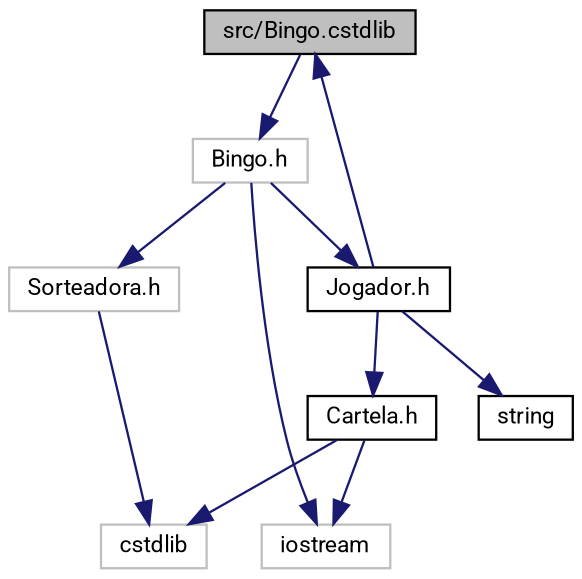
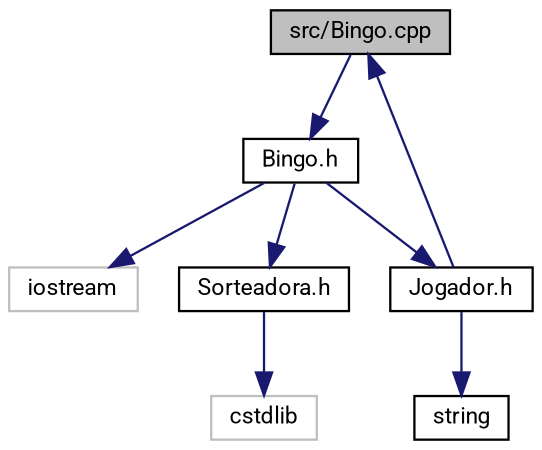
  digraph {
    fontname=Roboto
    node [color=black fillcolor=white fontname=Roboto fontsize=10 shape=record style=filled]
    edge [color=midnightblue fontname=Roboto fontsize=10 labelfontname=Helvetica labelfontsize=10 style=solid]
-   n1 [fillcolor=grey75 fontcolor=black height=0.2 label="src/Bingo.cstdlib" width=0.4]
-   n2 [color=grey75 height=0.2 label="Bingo.h" width=0.4]
+   n1 [fillcolor=grey75 fontcolor=black height=0.2 label="src/Bingo.cpp" width=0.4]
+   n2 [height=0.2 label="Bingo.h" width=0.4]
    n3 [color=grey75 height=0.2 label=iostream width=0.4]
    n4 [height=0.2 label="Jogador.h" width=0.4]
-   n5 [color=grey75 height=0.2 label="Sorteadora.h" width=0.4]
-   n6 [height=0.2 label="Cartela.h" width=0.4]
+   n5 [height=0.2 label="Sorteadora.h" width=0.4]
    n7 [height=0.2 label=string width=0.4]
    n8 [color=grey75 height=0.2 label=cstdlib width=0.4]
    n1 -> n2
    n2 -> n3
    n2 -> n4
    n2 -> n5
    n4 -> n1
-   n4 -> n6
    n4 -> n7
    n5 -> n8
-   n6 -> n3
-   n6 -> n8
  }
